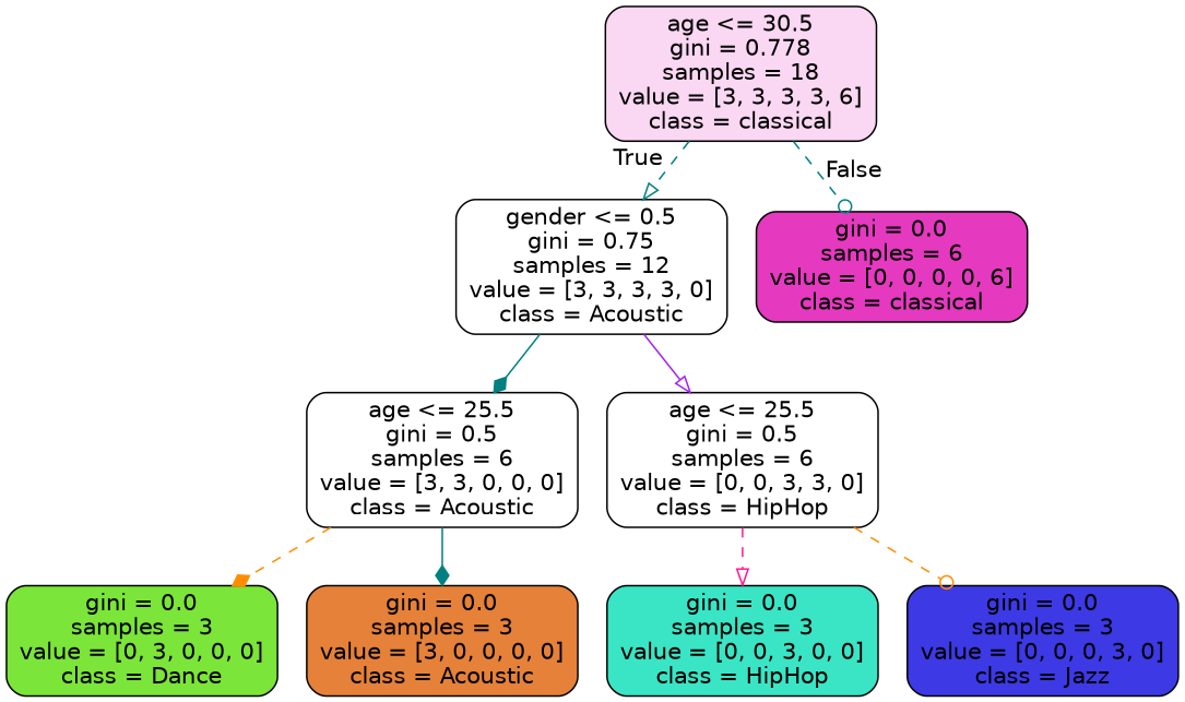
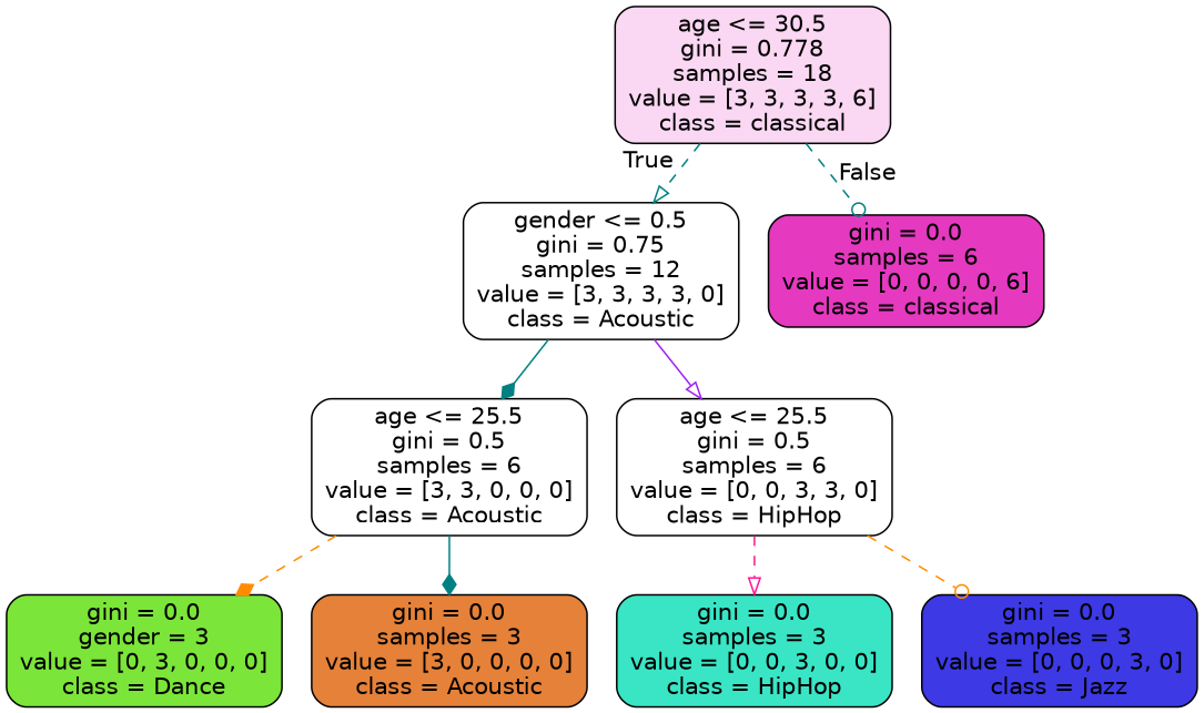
  digraph {
    node [color=black fillcolor="#ffffff" fontname=helvetica shape=box style="filled, rounded"]
    edge [fontname=helvetica color=teal style=dashed arrowhead=onormal]
    n1 [fillcolor="#fad7f2" label="age <= 30.5\ngini = 0.778\nsamples = 18\nvalue = [3, 3, 3, 3, 6]\nclass = classical"]
    n2 [label="gender <= 0.5\ngini = 0.75\nsamples = 12\nvalue = [3, 3, 3, 3, 0]\nclass = Acoustic"]
    n3 [fillcolor="#e539c0" label="gini = 0.0\nsamples = 6\nvalue = [0, 0, 0, 0, 6]\nclass = classical"]
    n4 [label="age <= 25.5\ngini = 0.5\nsamples = 6\nvalue = [3, 3, 0, 0, 0]\nclass = Acoustic"]
    n5 [label="age <= 25.5\ngini = 0.5\nsamples = 6\nvalue = [0, 0, 3, 3, 0]\nclass = HipHop"]
-   n6 [fillcolor="#7be539" label="gini = 0.0\nsamples = 3\nvalue = [0, 3, 0, 0, 0]\nclass = Dance"]
+   n6 [fillcolor="#7be539" label="gini = 0.0\ngender = 3\nvalue = [0, 3, 0, 0, 0]\nclass = Dance"]
    n7 [fillcolor="#e58139" label="gini = 0.0\nsamples = 3\nvalue = [3, 0, 0, 0, 0]\nclass = Acoustic"]
    n8 [fillcolor="#39e5c5" label="gini = 0.0\nsamples = 3\nvalue = [0, 0, 3, 0, 0]\nclass = HipHop"]
    n9 [fillcolor="#3c39e5" label="gini = 0.0\nsamples = 3\nvalue = [0, 0, 0, 3, 0]\nclass = Jazz"]
    n1 -> n2 [headlabel=True labelangle=45 labeldistance=2.5]
    n1 -> n3 [headlabel=False labelangle=-45 labeldistance=2.5 arrowhead=odot]
    n2 -> n4 [style=solid arrowhead=diamond]
    n2 -> n5 [color=purple style=solid]
    n4 -> n6 [color=darkorange arrowhead=diamond]
    n4 -> n7 [style=solid arrowhead=diamond]
    n5 -> n8 [color=deeppink]
    n5 -> n9 [color=darkorange arrowhead=odot]
  }
